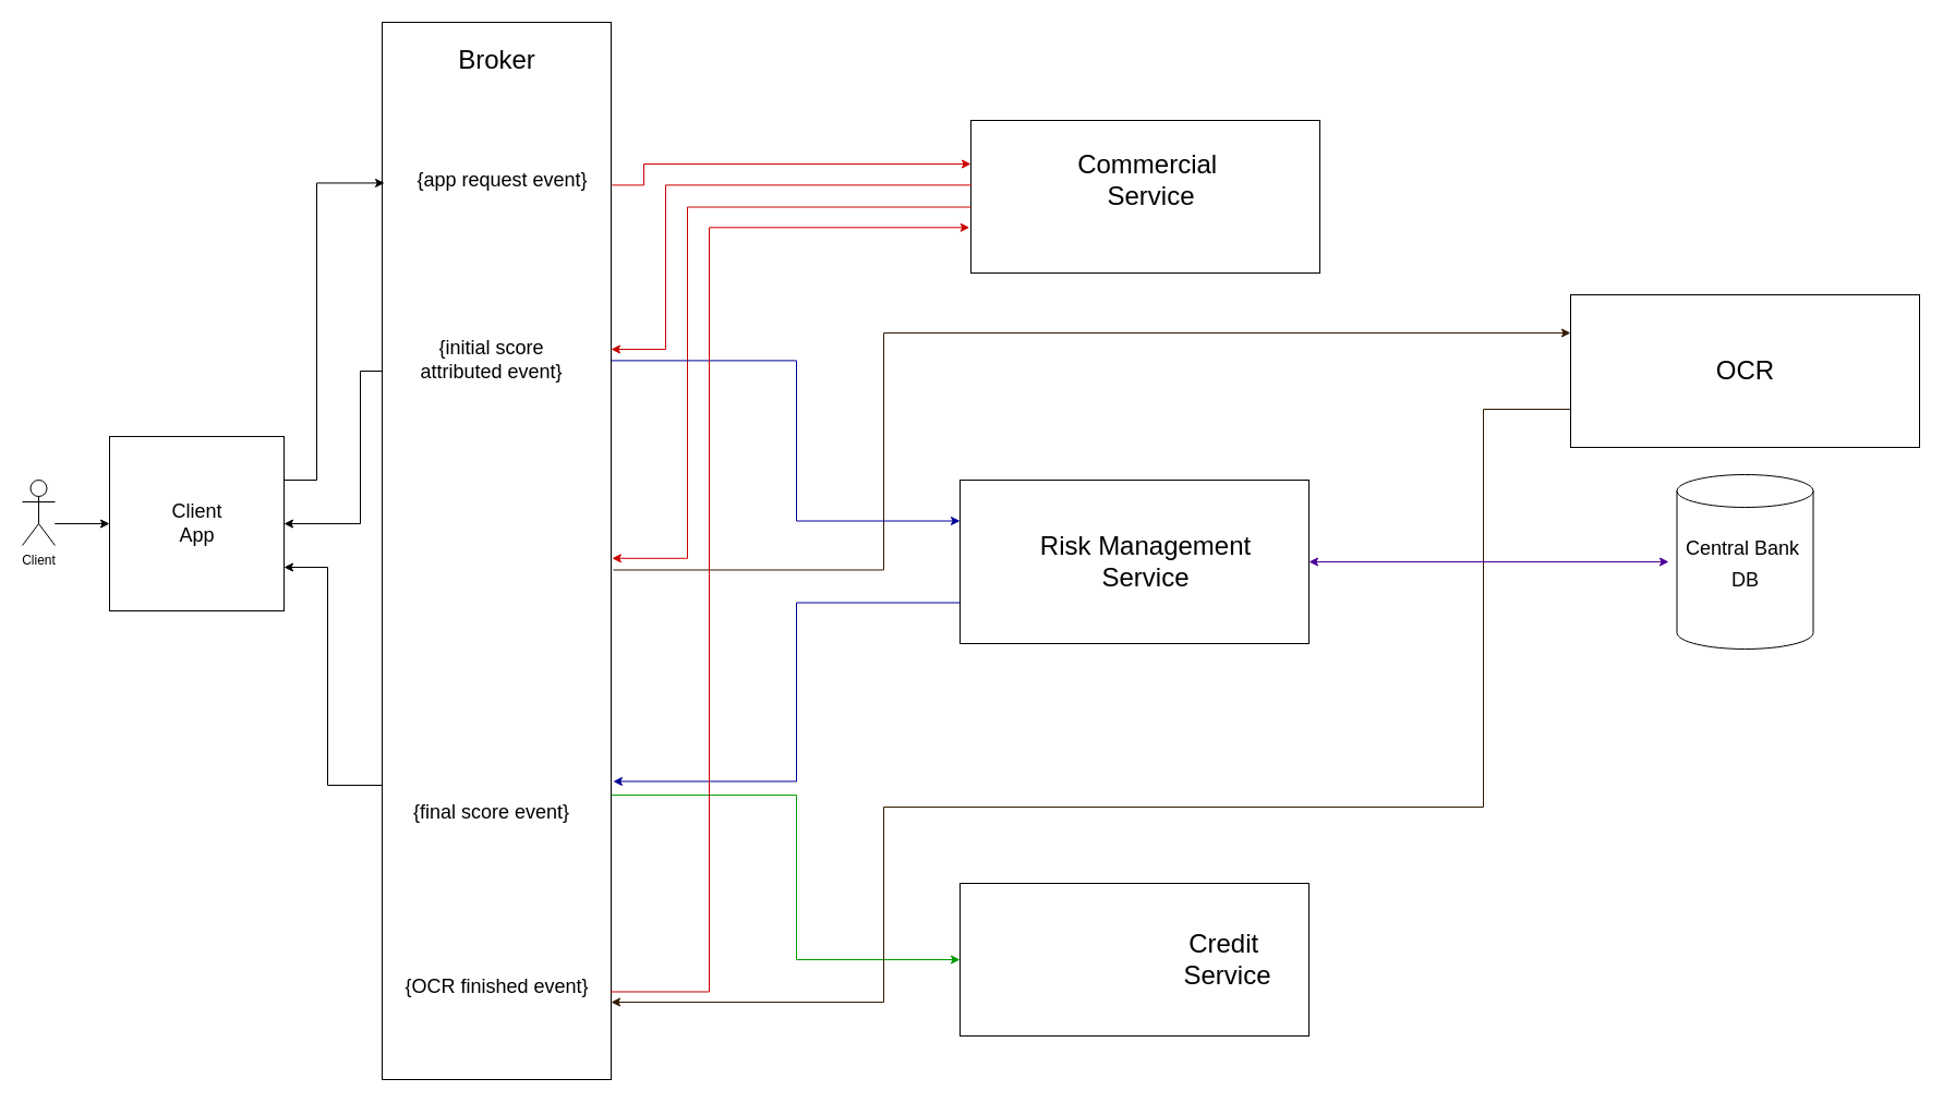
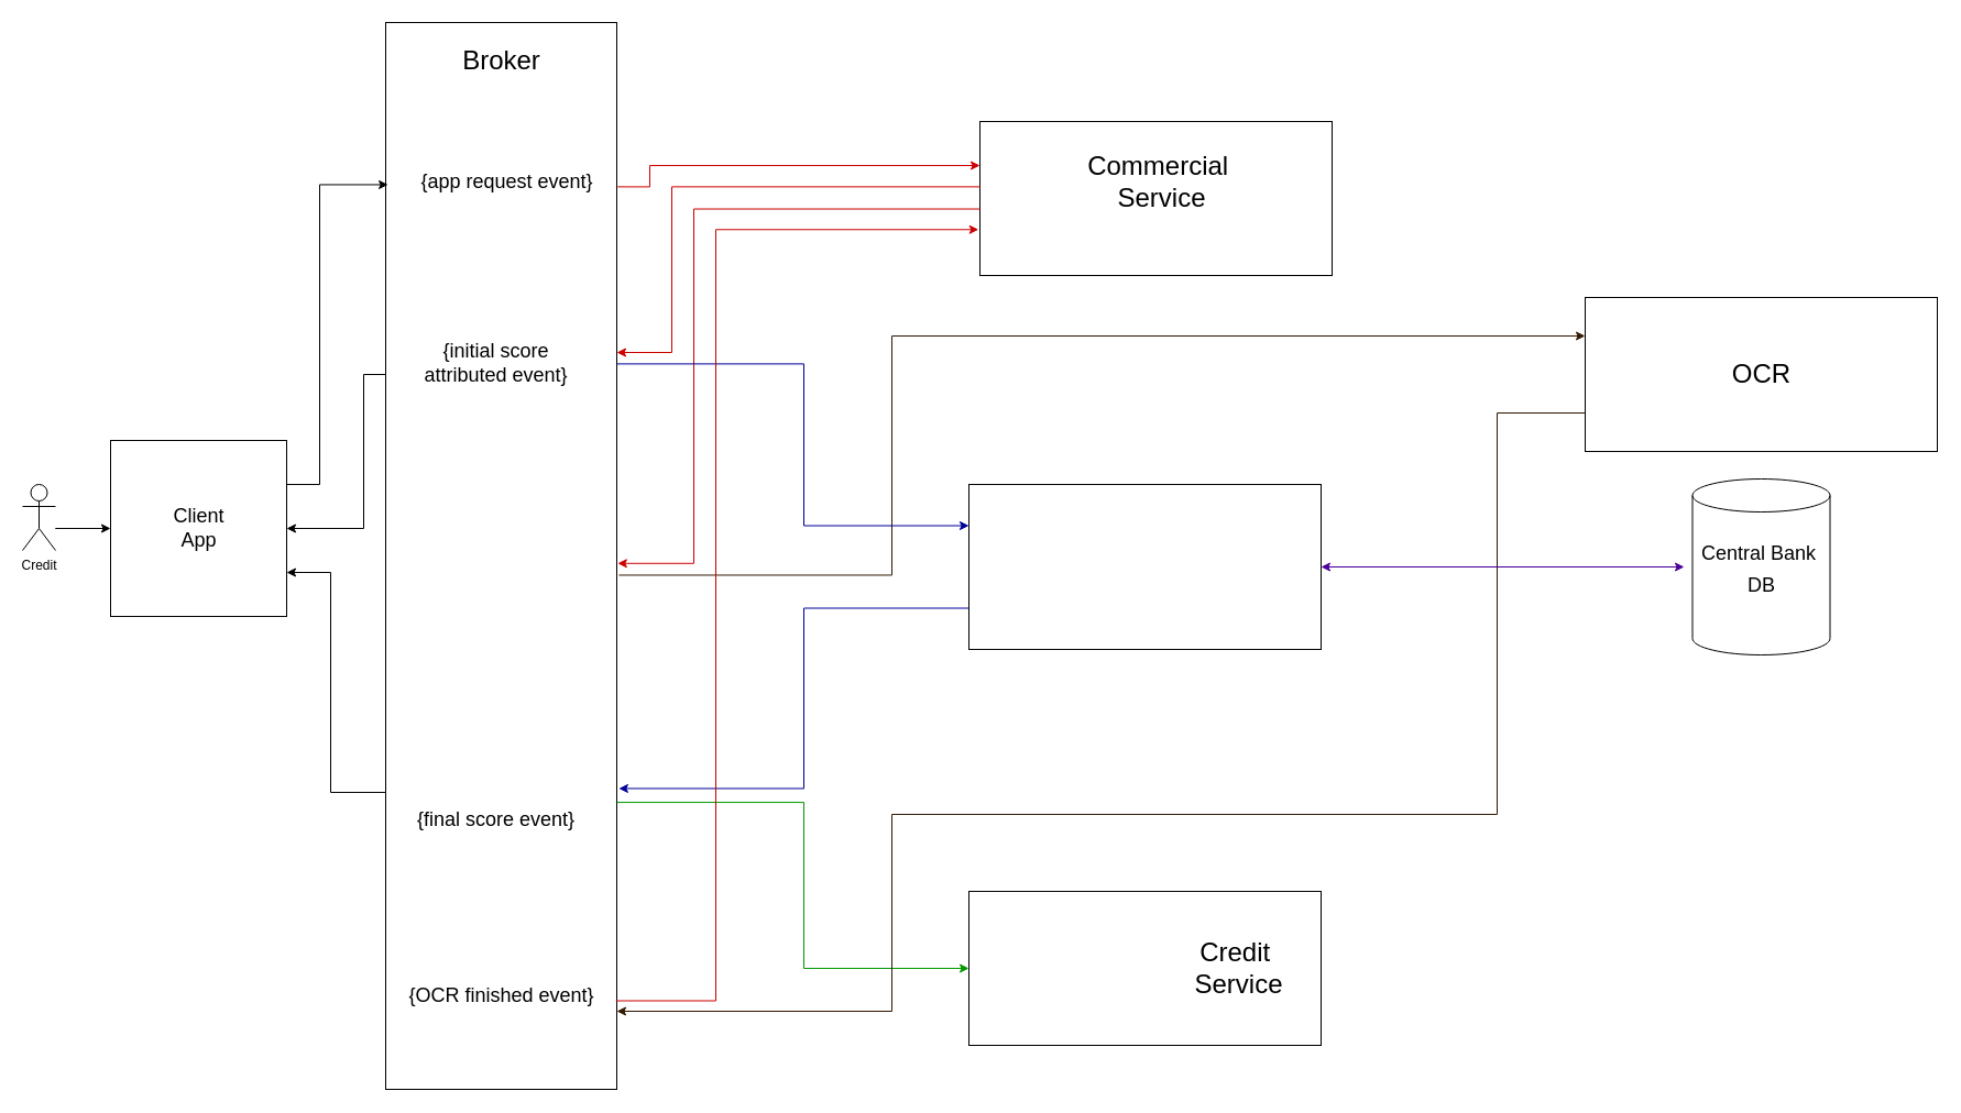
  <mxCell id="0" />
  <mxCell id="1" parent="0" />
- <mxCell id="2" value="Client" style="shape=umlActor;verticalLabelPosition=bottom;verticalAlign=top;html=1;outlineConnect=0;" vertex="1" parent="1"><mxGeometry x="20" y="440" width="30" height="60" as="geometry" /></mxCell>
+ <mxCell id="2" value="Credit" style="shape=umlActor;verticalLabelPosition=bottom;verticalAlign=top;html=1;outlineConnect=0;" vertex="1" parent="1"><mxGeometry x="20" y="440" width="30" height="60" as="geometry" /></mxCell>
  <mxCell id="3" value="" style="edgeStyle=elbowEdgeStyle;elbow=horizontal;endArrow=classic;html=1;rounded=0;" edge="1" parent="1"><mxGeometry width="50" height="50" relative="1" as="geometry"><mxPoint x="70" y="480" as="sourcePoint" /><mxPoint x="100" y="480" as="targetPoint" /><Array as="points"><mxPoint x="50" y="470" /></Array></mxGeometry></mxCell>
  <mxCell id="4" value="" style="whiteSpace=wrap;html=1;aspect=fixed;" vertex="1" parent="1"><mxGeometry x="100" y="400" width="160" height="160" as="geometry" /></mxCell>
  <mxCell id="5" value="&lt;font style=&quot;font-size: 18px;&quot;&gt;Client&lt;br&gt;App&lt;/font&gt;" style="text;html=1;resizable=0;autosize=1;align=center;verticalAlign=middle;points=[];fillColor=none;strokeColor=none;rounded=0;" vertex="1" parent="1"><mxGeometry x="150" y="460" width="60" height="40" as="geometry" /></mxCell>
  <mxCell id="6" value="" style="rounded=0;whiteSpace=wrap;html=1;fontSize=18;direction=south;" vertex="1" parent="1"><mxGeometry x="350" y="20" width="210" height="970" as="geometry" /></mxCell>
  <mxCell id="7" value="&lt;font style=&quot;font-size: 24px;&quot;&gt;Broker&lt;/font&gt;" style="text;html=1;resizable=0;autosize=1;align=center;verticalAlign=middle;points=[];fillColor=none;strokeColor=none;rounded=0;fontSize=18;" vertex="1" parent="1"><mxGeometry x="410" y="40" width="90" height="30" as="geometry" /></mxCell>
  <mxCell id="8" value="" style="rounded=0;whiteSpace=wrap;html=1;fontSize=24;" vertex="1" parent="1"><mxGeometry x="890" y="110" width="320" height="140" as="geometry" /></mxCell>
  <mxCell id="9" value="Commercial&amp;nbsp;&lt;br&gt;Service" style="text;html=1;resizable=0;autosize=1;align=center;verticalAlign=middle;points=[];fillColor=none;strokeColor=none;rounded=0;fontSize=24;" vertex="1" parent="1"><mxGeometry x="980" y="135" width="150" height="60" as="geometry" /></mxCell>
  <mxCell id="10" value="" style="rounded=0;whiteSpace=wrap;html=1;fontSize=24;" vertex="1" parent="1"><mxGeometry x="880" y="440" width="320" height="150" as="geometry" /></mxCell>
- <mxCell id="11" value="Risk Management&lt;br&gt;Service" style="text;html=1;resizable=0;autosize=1;align=center;verticalAlign=middle;points=[];fillColor=none;strokeColor=none;rounded=0;fontSize=24;" vertex="1" parent="1"><mxGeometry x="945" y="485" width="210" height="60" as="geometry" /></mxCell>
  <mxCell id="12" value="" style="rounded=0;whiteSpace=wrap;html=1;fontSize=24;" vertex="1" parent="1"><mxGeometry x="880" y="810" width="320" height="140" as="geometry" /></mxCell>
  <mxCell id="13" value="Credit&amp;nbsp;&lt;br&gt;Service" style="text;html=1;resizable=0;autosize=1;align=center;verticalAlign=middle;points=[];fillColor=none;strokeColor=none;rounded=0;fontSize=24;" vertex="1" parent="1"><mxGeometry x="1075" y="850" width="100" height="60" as="geometry" /></mxCell>
  <mxCell id="14" value="" style="rounded=0;whiteSpace=wrap;html=1;fontSize=24;" vertex="1" parent="1"><mxGeometry x="1440" y="270" width="320" height="140" as="geometry" /></mxCell>
  <mxCell id="15" value="OCR" style="text;html=1;resizable=0;autosize=1;align=center;verticalAlign=middle;points=[];fillColor=none;strokeColor=none;rounded=0;fontSize=24;" vertex="1" parent="1"><mxGeometry x="1565" y="325" width="70" height="30" as="geometry" /></mxCell>
  <mxCell id="16" value="" style="shape=cylinder3;whiteSpace=wrap;html=1;boundedLbl=1;backgroundOutline=1;size=15;fontSize=24;" vertex="1" parent="1"><mxGeometry x="1537.5" y="435" width="125" height="160" as="geometry" /></mxCell>
  <mxCell id="17" value="&lt;font style=&quot;font-size: 18px;&quot;&gt;Central Bank&amp;nbsp;&lt;br&gt;DB&lt;/font&gt;" style="text;html=1;resizable=0;autosize=1;align=center;verticalAlign=middle;points=[];fillColor=none;strokeColor=none;rounded=0;fontSize=24;" vertex="1" parent="1"><mxGeometry x="1540" y="480" width="120" height="70" as="geometry" /></mxCell>
  <mxCell id="18" value="{app request event}" style="text;html=1;resizable=0;autosize=1;align=center;verticalAlign=middle;points=[];fillColor=none;strokeColor=none;rounded=0;fontSize=18;" vertex="1" parent="1"><mxGeometry x="375" y="150" width="170" height="30" as="geometry" /></mxCell>
  <mxCell id="19" value="{initial score &lt;br&gt;attributed event}" style="text;html=1;resizable=0;autosize=1;align=center;verticalAlign=middle;points=[];fillColor=none;strokeColor=none;rounded=0;fontSize=18;" vertex="1" parent="1"><mxGeometry x="375" y="305" width="150" height="50" as="geometry" /></mxCell>
  <mxCell id="20" value="{final score event}" style="text;html=1;resizable=0;autosize=1;align=center;verticalAlign=middle;points=[];fillColor=none;strokeColor=none;rounded=0;fontSize=18;" vertex="1" parent="1"><mxGeometry x="370" y="730" width="160" height="30" as="geometry" /></mxCell>
  <mxCell id="21" value="{OCR finished event}" style="text;html=1;resizable=0;autosize=1;align=center;verticalAlign=middle;points=[];fillColor=none;strokeColor=none;rounded=0;fontSize=18;" vertex="1" parent="1"><mxGeometry x="365" y="890" width="180" height="30" as="geometry" /></mxCell>
  <mxCell id="22" value="" style="edgeStyle=elbowEdgeStyle;elbow=horizontal;endArrow=classic;html=1;rounded=0;fontSize=18;exitX=1;exitY=0.25;exitDx=0;exitDy=0;entryX=0.152;entryY=0.99;entryDx=0;entryDy=0;entryPerimeter=0;" edge="1" parent="1" target="6" source="4"><mxGeometry width="50" height="50" relative="1" as="geometry"><mxPoint x="260" y="460" as="sourcePoint" /><mxPoint x="310" y="410" as="targetPoint" /><Array as="points"><mxPoint x="290" y="370" /><mxPoint x="280" y="270" /><mxPoint x="300" y="250" /></Array></mxGeometry></mxCell>
  <mxCell id="23" value="" style="edgeStyle=elbowEdgeStyle;elbow=horizontal;endArrow=classic;html=1;rounded=0;fontSize=18;entryX=1;entryY=0.75;entryDx=0;entryDy=0;" edge="1" parent="1" target="4"><mxGeometry width="50" height="50" relative="1" as="geometry"><mxPoint x="350" y="720" as="sourcePoint" /><mxPoint x="340" y="555" as="targetPoint" /><Array as="points"><mxPoint x="300" y="590" /><mxPoint x="310" y="590" /><mxPoint x="290" y="610" /><mxPoint x="280" y="610" /></Array></mxGeometry></mxCell>
  <mxCell id="24" value="" style="edgeStyle=elbowEdgeStyle;elbow=horizontal;endArrow=classic;html=1;rounded=0;fontSize=18;entryX=1;entryY=0.5;entryDx=0;entryDy=0;" edge="1" parent="1" target="4"><mxGeometry width="50" height="50" relative="1" as="geometry"><mxPoint x="350" y="340" as="sourcePoint" /><mxPoint x="310" y="610" as="targetPoint" /><Array as="points"><mxPoint x="330" y="410" /></Array></mxGeometry></mxCell>
  <mxCell id="25" value="" style="edgeStyle=elbowEdgeStyle;elbow=horizontal;endArrow=classic;html=1;rounded=0;fontSize=18;exitX=0.154;exitY=-0.004;exitDx=0;exitDy=0;exitPerimeter=0;fillColor=#cce5ff;strokeColor=#CC0000;" edge="1" parent="1" source="6"><mxGeometry width="50" height="50" relative="1" as="geometry"><mxPoint x="560" y="121" as="sourcePoint" /><mxPoint x="890" y="150" as="targetPoint" /><Array as="points"><mxPoint x="590" y="140" /></Array></mxGeometry></mxCell>
  <mxCell id="26" value="" style="edgeStyle=elbowEdgeStyle;elbow=horizontal;endArrow=classic;html=1;rounded=0;fontSize=18;exitX=0.002;exitY=0.424;exitDx=0;exitDy=0;exitPerimeter=0;fillColor=#cce5ff;strokeColor=#CC0000;" edge="1" parent="1" source="8"><mxGeometry width="50" height="50" relative="1" as="geometry"><mxPoint x="690" y="305" as="sourcePoint" /><mxPoint x="560" y="320" as="targetPoint" /><Array as="points"><mxPoint x="610" y="240" /></Array></mxGeometry></mxCell>
  <mxCell id="27" value="" style="edgeStyle=elbowEdgeStyle;elbow=horizontal;endArrow=classic;html=1;rounded=0;fontSize=18;entryX=0.507;entryY=-0.004;entryDx=0;entryDy=0;fillColor=#cce5ff;strokeColor=#CC0000;entryPerimeter=0;exitX=0;exitY=0.568;exitDx=0;exitDy=0;exitPerimeter=0;" edge="1" parent="1" source="8" target="6"><mxGeometry width="50" height="50" relative="1" as="geometry"><mxPoint x="690" y="540" as="sourcePoint" /><mxPoint x="740" y="490" as="targetPoint" /><Array as="points"><mxPoint x="630" y="350" /><mxPoint x="650" y="250" /><mxPoint x="810" y="220" /><mxPoint x="750" y="200" /><mxPoint x="750" y="340" /></Array></mxGeometry></mxCell>
  <mxCell id="28" value="" style="edgeStyle=elbowEdgeStyle;elbow=horizontal;endArrow=classic;html=1;rounded=0;fontSize=18;entryX=0;entryY=0.25;entryDx=0;entryDy=0;exitX=0.518;exitY=-0.009;exitDx=0;exitDy=0;exitPerimeter=0;strokeColor=#331A00;" edge="1" parent="1" target="14" source="6"><mxGeometry width="50" height="50" relative="1" as="geometry"><mxPoint x="560" y="485" as="sourcePoint" /><mxPoint x="610" y="435" as="targetPoint" /><Array as="points"><mxPoint x="810" y="380" /><mxPoint x="780" y="510" /><mxPoint x="760" y="510" /><mxPoint x="790" y="410" /><mxPoint x="780" y="470" /><mxPoint x="840" y="380" /></Array></mxGeometry></mxCell>
  <mxCell id="29" value="" style="edgeStyle=elbowEdgeStyle;elbow=horizontal;endArrow=classic;html=1;rounded=0;fontSize=18;entryX=0;entryY=0.25;entryDx=0;entryDy=0;exitX=0.32;exitY=0;exitDx=0;exitDy=0;exitPerimeter=0;fillColor=#cdeb8b;strokeColor=#000099;" edge="1" parent="1" source="6" target="10"><mxGeometry width="50" height="50" relative="1" as="geometry"><mxPoint x="630" y="390" as="sourcePoint" /><mxPoint x="680" y="340" as="targetPoint" /><Array as="points"><mxPoint x="730" y="360" /><mxPoint x="670" y="400" /></Array></mxGeometry></mxCell>
  <mxCell id="30" value="" style="edgeStyle=elbowEdgeStyle;elbow=horizontal;endArrow=classic;html=1;rounded=0;fontSize=18;entryX=0.718;entryY=-0.009;entryDx=0;entryDy=0;entryPerimeter=0;exitX=0;exitY=0.75;exitDx=0;exitDy=0;fillColor=#cdeb8b;strokeColor=#000099;" edge="1" parent="1" source="10" target="6"><mxGeometry width="50" height="50" relative="1" as="geometry"><mxPoint x="760" y="670" as="sourcePoint" /><mxPoint x="810" y="620" as="targetPoint" /><Array as="points"><mxPoint x="730" y="570" /></Array></mxGeometry></mxCell>
  <mxCell id="31" value="" style="edgeStyle=elbowEdgeStyle;elbow=horizontal;endArrow=classic;html=1;rounded=0;fontSize=18;entryX=0;entryY=0.5;entryDx=0;entryDy=0;strokeColor=#009900;exitX=0.731;exitY=-0.001;exitDx=0;exitDy=0;exitPerimeter=0;" edge="1" parent="1" target="12" source="6"><mxGeometry width="50" height="50" relative="1" as="geometry"><mxPoint x="560" y="734" as="sourcePoint" /><mxPoint x="700" y="770" as="targetPoint" /><Array as="points"><mxPoint x="730" y="800" /></Array></mxGeometry></mxCell>
  <mxCell id="32" value="" style="edgeStyle=segmentEdgeStyle;endArrow=classic;html=1;rounded=0;fontSize=18;exitX=0;exitY=0.75;exitDx=0;exitDy=0;strokeColor=#331A00;" edge="1" parent="1" source="14"><mxGeometry width="50" height="50" relative="1" as="geometry"><mxPoint x="1430" y="380" as="sourcePoint" /><mxPoint x="560" y="919" as="targetPoint" /><Array as="points"><mxPoint x="1360" y="375" /><mxPoint x="1360" y="740" /><mxPoint x="810" y="740" /><mxPoint x="810" y="919" /></Array></mxGeometry></mxCell>
  <mxCell id="33" value="" style="edgeStyle=elbowEdgeStyle;elbow=horizontal;endArrow=classic;html=1;rounded=0;fontSize=18;fillColor=#cce5ff;strokeColor=#CC0000;exitX=0.917;exitY=0.003;exitDx=0;exitDy=0;exitPerimeter=0;entryX=-0.004;entryY=0.702;entryDx=0;entryDy=0;entryPerimeter=0;" edge="1" parent="1" target="8" source="6"><mxGeometry width="50" height="50" relative="1" as="geometry"><mxPoint x="560" y="900" as="sourcePoint" /><mxPoint x="890" y="170" as="targetPoint" /><Array as="points"><mxPoint x="650" y="550" /><mxPoint x="610" y="170" /><mxPoint x="670" y="140" /><mxPoint x="610" y="170" /><mxPoint x="620" y="510" /></Array></mxGeometry></mxCell>
  <mxCell id="34" value="" style="endArrow=classic;startArrow=classic;html=1;rounded=0;exitX=1;exitY=0.5;exitDx=0;exitDy=0;strokeColor=#4C0099;" edge="1" parent="1" source="10"><mxGeometry width="50" height="50" relative="1" as="geometry"><mxPoint x="1260" y="580" as="sourcePoint" /><mxPoint x="1530" y="515" as="targetPoint" /></mxGeometry></mxCell>
